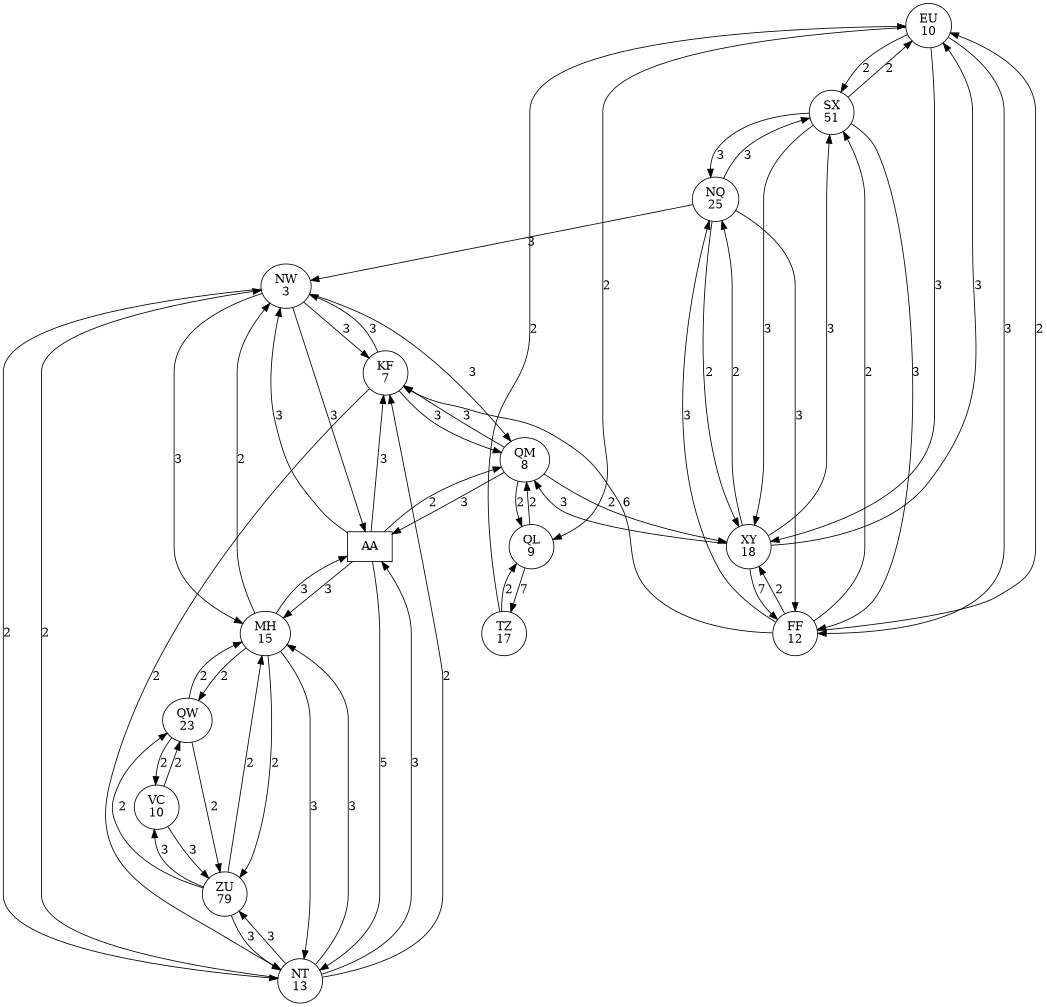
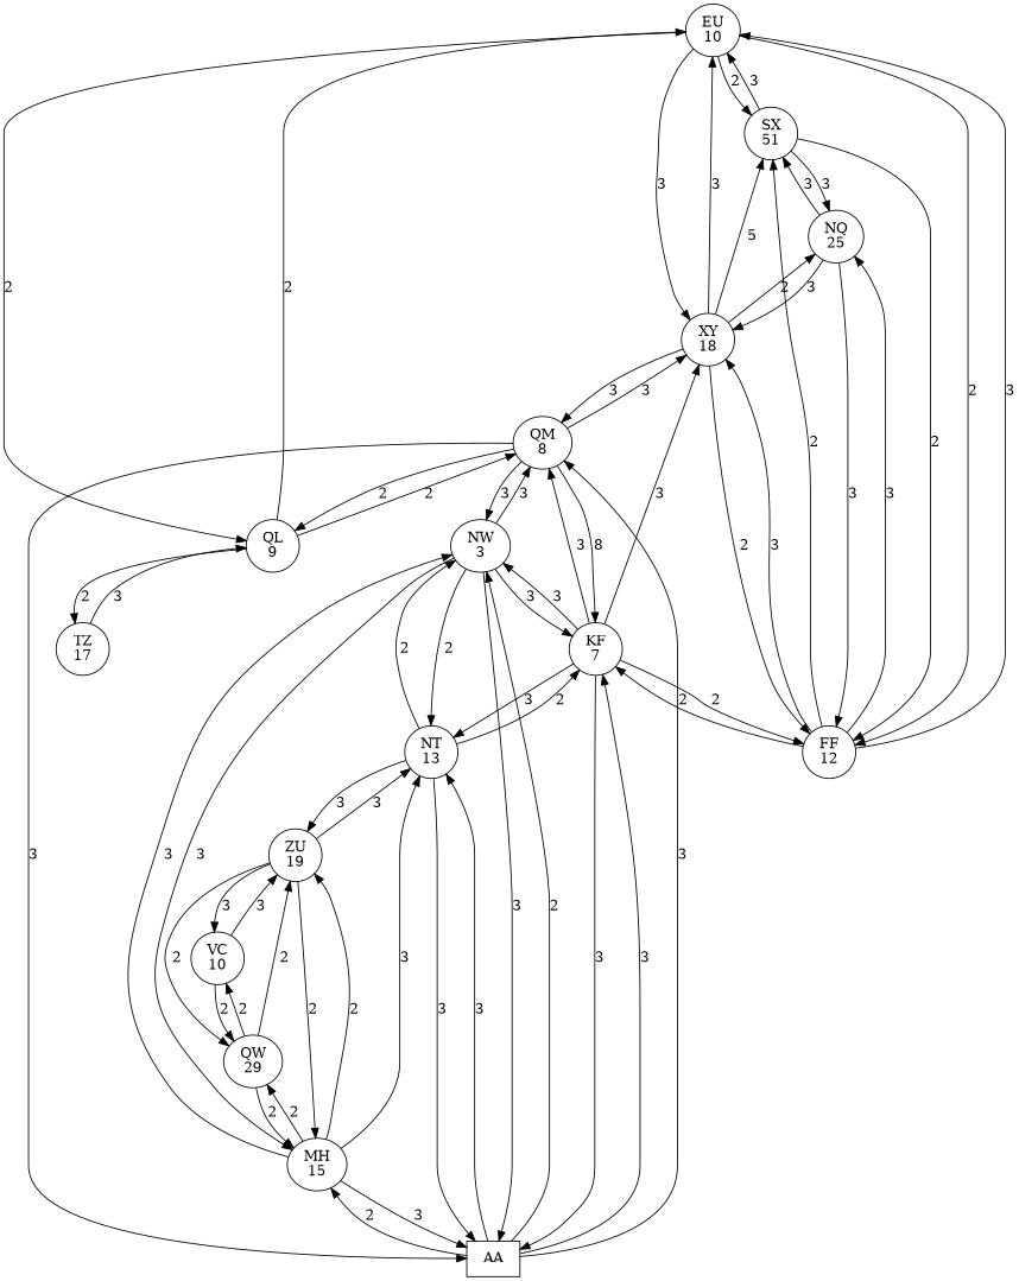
  digraph {
    n1 [label="EU\n10"]
    n2 [label="SX\n51"]
    n3 [label="FF\n12"]
    n4 [label="QL\n9"]
    n5 [label="XY\n18"]
    n6 [label="NQ\n25"]
    n7 [label="KF\n7"]
    n8 [label="QM\n8"]
    n9 [label="TZ\n17"]
    n10 [label=AA shape=dot]
    n11 [label="NT\n13"]
    n12 [label="NW\n3"]
    n13 [label="MH\n15"]
-   n14 [label="ZU\n79"]
-   n15 [label="QW\n23"]
+   n14 [label="ZU\n19"]
+   n15 [label="QW\n29"]
    n16 [label="VC\n10"]
    n1 -> n2 [label=2]
-   n1 -> n3 [label=3]
+   n1 -> n3 [label=2]
    n1 -> n4 [label=2]
    n1 -> n5 [label=3]
-   n2 -> n1 [label=2]
-   n2 -> n3 [label=3]
-   n2 -> n5 [label=3]
+   n2 -> n1 [label=3]
+   n2 -> n3 [label=2]
+   n7 -> n5 [label=3]
    n2 -> n6 [label=3]
-   n3 -> n1 [label=2]
+   n3 -> n1 [label=3]
    n3 -> n2 [label=2]
-   n3 -> n5 [label=2]
+   n3 -> n5 [label=3]
    n3 -> n6 [label=3]
-   n3 -> n7 [label=6]
-   n9 -> n1 [label=2]
+   n3 -> n7 [label=2]
+   n4 -> n1 [label=2]
    n4 -> n8 [label=2]
-   n4 -> n9 [label=7]
+   n4 -> n9 [label=2]
    n5 -> n1 [label=3]
-   n5 -> n2 [label=3]
-   n5 -> n3 [label=7]
+   n5 -> n2 [label=5]
+   n5 -> n3 [label=2]
    n5 -> n6 [label=2]
    n5 -> n8 [label=3]
    n6 -> n2 [label=3]
    n6 -> n3 [label=3]
-   n6 -> n5 [label=2]
+   n6 -> n5 [label=3]
+   n7 -> n3 [label=2]
    n7 -> n8 [label=3]
-   n7 -> n11 [label=2]
+   n7 -> n10 [label=3]
+   n7 -> n11 [label=3]
    n7 -> n12 [label=3]
    n8 -> n4 [label=2]
-   n8 -> n5 [label=2]
-   n8 -> n7 [label=3]
+   n8 -> n5 [label=3]
+   n8 -> n7 [label=8]
    n8 -> n10 [label=3]
-   n6 -> n12 [label=3]
-   n9 -> n4 [label=2]
+   n8 -> n12 [label=3]
+   n9 -> n4 [label=3]
    n10 -> n7 [label=3]
-   n10 -> n8 [label=2]
-   n10 -> n11 [label=5]
-   n10 -> n12 [label=3]
-   n10 -> n13 [label=3]
+   n10 -> n8 [label=3]
+   n10 -> n11 [label=3]
+   n10 -> n12 [label=2]
+   n10 -> n13 [label=2]
    n11 -> n7 [label=2]
    n11 -> n10 [label=3]
    n11 -> n12 [label=2]
-   n11 -> n13 [label=3]
    n11 -> n14 [label=3]
    n12 -> n7 [label=3]
    n12 -> n8 [label=3]
    n12 -> n10 [label=3]
    n12 -> n11 [label=2]
    n12 -> n13 [label=3]
    n13 -> n10 [label=3]
    n13 -> n11 [label=3]
-   n13 -> n12 [label=2]
+   n13 -> n12 [label=3]
    n13 -> n14 [label=2]
    n13 -> n15 [label=2]
    n14 -> n11 [label=3]
    n14 -> n13 [label=2]
    n14 -> n15 [label=2]
    n14 -> n16 [label=3]
    n15 -> n13 [label=2]
    n15 -> n14 [label=2]
    n15 -> n16 [label=2]
    n16 -> n14 [label=3]
    n16 -> n15 [label=2]
  }
